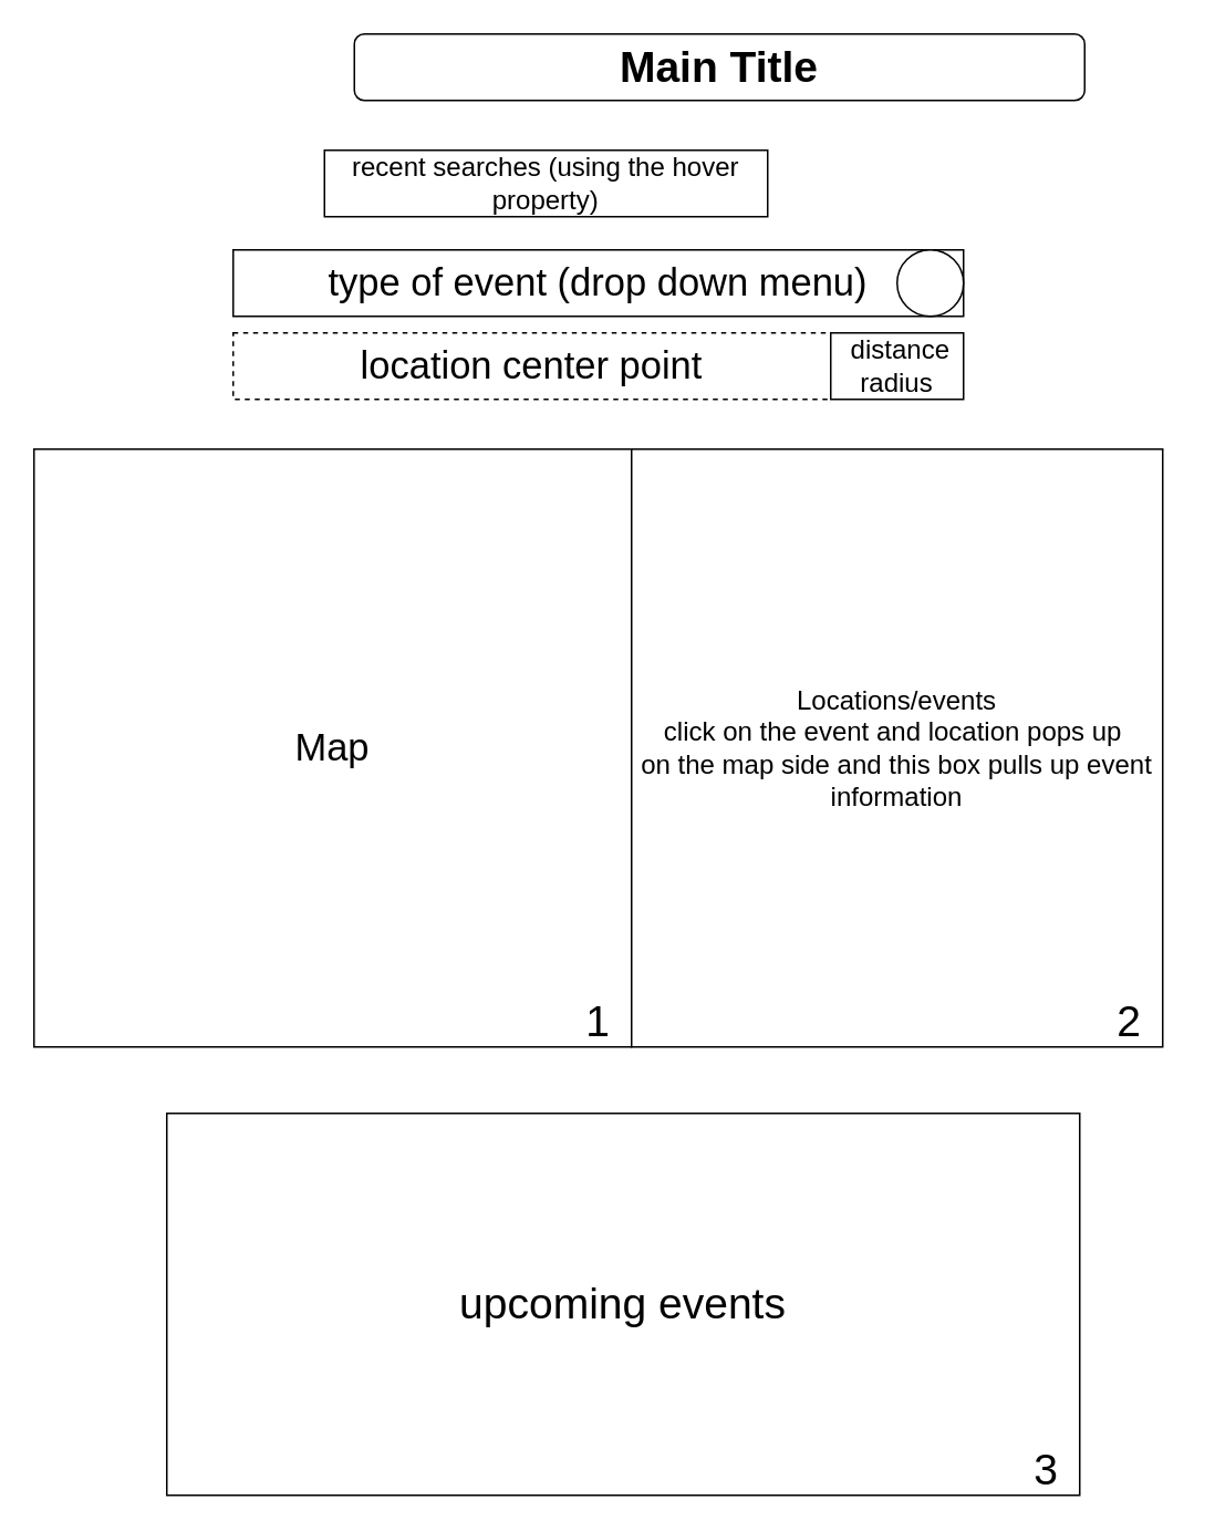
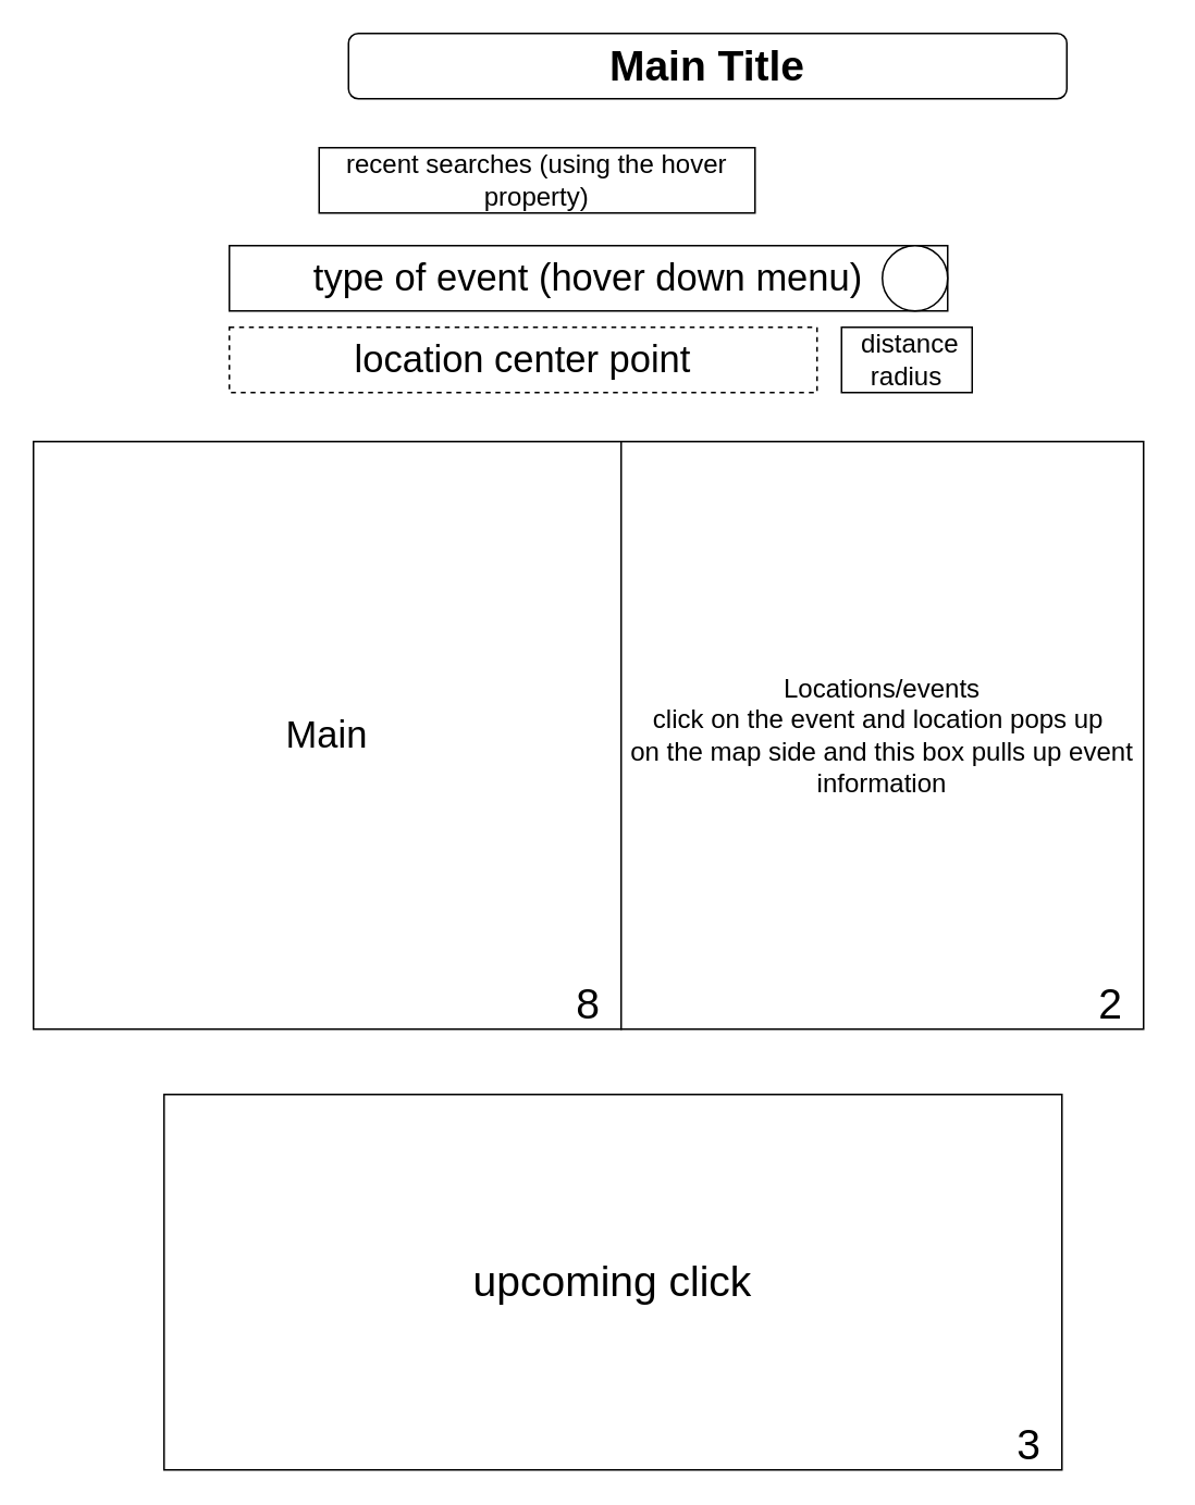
  <mxCell id="0" />
  <mxCell id="1" parent="0" />
- <mxCell id="2" value="Map" style="whiteSpace=wrap;html=1;aspect=fixed;fontSize=23;" vertex="1" parent="1"><mxGeometry x="20" y="270" width="360" height="360" as="geometry" /></mxCell>
- <mxCell id="3" value="type of event (drop down menu)" style="rounded=0;whiteSpace=wrap;html=1;fontSize=23;" vertex="1" parent="1"><mxGeometry x="140" y="150" width="440" height="40" as="geometry" /></mxCell>
+ <mxCell id="2" value="Main" style="whiteSpace=wrap;html=1;aspect=fixed;fontSize=23;" vertex="1" parent="1"><mxGeometry x="20" y="270" width="360" height="360" as="geometry" /></mxCell>
+ <mxCell id="3" value="type of event (hover down menu)" style="rounded=0;whiteSpace=wrap;html=1;fontSize=23;" vertex="1" parent="1"><mxGeometry x="140" y="150" width="440" height="40" as="geometry" /></mxCell>
  <mxCell id="4" value="location center point" style="rounded=0;whiteSpace=wrap;html=1;fontSize=23;dashed=1;" vertex="1" parent="1"><mxGeometry x="140" y="200" width="360" height="40" as="geometry" /></mxCell>
- <mxCell id="5" value="&amp;nbsp;distance&lt;br&gt;radius" style="rounded=0;whiteSpace=wrap;html=1;fontSize=16;" vertex="1" parent="1"><mxGeometry x="500" y="200" width="80" height="40" as="geometry" /></mxCell>
+ <mxCell id="5" value="&amp;nbsp;distance&lt;br&gt;radius" style="rounded=0;whiteSpace=wrap;html=1;fontSize=16;" vertex="1" parent="1"><mxGeometry x="515" y="200" width="80" height="40" as="geometry" /></mxCell>
  <mxCell id="6" value="Locations/events&lt;br&gt;click on the event and location pops up&amp;nbsp;&lt;br&gt;on the map side and this box pulls up event&lt;br&gt;information" style="rounded=0;whiteSpace=wrap;html=1;fontSize=16;" vertex="1" parent="1"><mxGeometry x="380" y="270" width="320" height="360" as="geometry" /></mxCell>
  <mxCell id="7" value="" style="ellipse;whiteSpace=wrap;html=1;aspect=fixed;fontSize=16;" vertex="1" parent="1"><mxGeometry x="540" y="150" width="40" height="40" as="geometry" /></mxCell>
  <mxCell id="8" value="recent searches (using the hover property)" style="rounded=0;whiteSpace=wrap;html=1;fontSize=16;" vertex="1" parent="1"><mxGeometry x="195" y="90" width="267" height="40" as="geometry" /></mxCell>
  <mxCell id="9" value="Main Title" style="rounded=1;whiteSpace=wrap;html=1;fontSize=26;fontStyle=1" vertex="1" parent="1"><mxGeometry x="213" y="20" width="440" height="40" as="geometry" /></mxCell>
- <mxCell id="10" value="upcoming events" style="rounded=0;whiteSpace=wrap;html=1;fontSize=26;" vertex="1" parent="1"><mxGeometry x="100" y="670" width="550" height="230" as="geometry" /></mxCell>
- <mxCell id="11" value="1" style="text;html=1;strokeColor=none;fillColor=none;align=center;verticalAlign=middle;whiteSpace=wrap;rounded=0;fontSize=26;" vertex="1" parent="1"><mxGeometry x="330" y="600" width="60" height="30" as="geometry" /></mxCell>
+ <mxCell id="10" value="upcoming click" style="rounded=0;whiteSpace=wrap;html=1;fontSize=26;" vertex="1" parent="1"><mxGeometry x="100" y="670" width="550" height="230" as="geometry" /></mxCell>
+ <mxCell id="11" value="8" style="text;html=1;strokeColor=none;fillColor=none;align=center;verticalAlign=middle;whiteSpace=wrap;rounded=0;fontSize=26;" vertex="1" parent="1"><mxGeometry x="330" y="600" width="60" height="30" as="geometry" /></mxCell>
  <mxCell id="12" value="2" style="text;html=1;strokeColor=none;fillColor=none;align=center;verticalAlign=middle;whiteSpace=wrap;rounded=0;fontSize=26;" vertex="1" parent="1"><mxGeometry x="650" y="600" width="60" height="30" as="geometry" /></mxCell>
  <mxCell id="13" value="3" style="text;html=1;strokeColor=none;fillColor=none;align=center;verticalAlign=middle;whiteSpace=wrap;rounded=0;fontSize=26;" vertex="1" parent="1"><mxGeometry x="600" y="870" width="60" height="30" as="geometry" /></mxCell>
